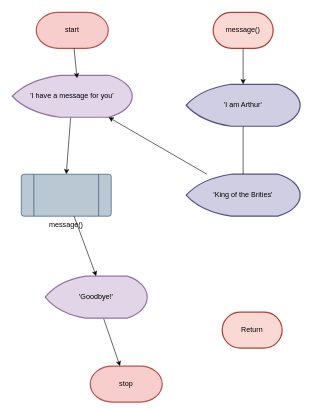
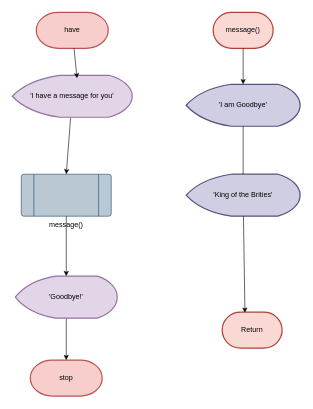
  <mxCell id="0" />
  <mxCell id="1" parent="0" />
- <mxCell id="2" value="start" style="strokeWidth=2;html=1;shape=mxgraph.flowchart.terminator;whiteSpace=wrap;fillColor=#f8cecc;strokeColor=#b85450;" vertex="1" parent="1"><mxGeometry x="60" y="20" width="120" height="60" as="geometry" /></mxCell>
- <mxCell id="3" value="stop" style="strokeWidth=2;html=1;shape=mxgraph.flowchart.terminator;whiteSpace=wrap;fillColor=#f8cecc;strokeColor=#b85450;" vertex="1" parent="1"><mxGeometry x="150" y="610" width="120" height="60" as="geometry" /></mxCell>
+ <mxCell id="2" value="have" style="strokeWidth=2;html=1;shape=mxgraph.flowchart.terminator;whiteSpace=wrap;fillColor=#f8cecc;strokeColor=#b85450;" vertex="1" parent="1"><mxGeometry x="60" y="20" width="120" height="60" as="geometry" /></mxCell>
+ <mxCell id="3" value="stop" style="strokeWidth=2;html=1;shape=mxgraph.flowchart.terminator;whiteSpace=wrap;fillColor=#f8cecc;strokeColor=#b85450;" vertex="1" parent="1"><mxGeometry x="50" y="600" width="120" height="60" as="geometry" /></mxCell>
  <mxCell id="4" style="edgeStyle=none;html=1;entryX=0.5;entryY=0;entryDx=0;entryDy=0;" edge="1" parent="1" source="5" target="8"><mxGeometry relative="1" as="geometry" /></mxCell>
  <mxCell id="5" value="'I have a message for you'" style="strokeWidth=2;html=1;shape=mxgraph.flowchart.display;whiteSpace=wrap;fillColor=#e1d5e7;strokeColor=#9673a6;" vertex="1" parent="1"><mxGeometry x="20" y="125" width="200" height="70" as="geometry" /></mxCell>
  <mxCell id="6" style="edgeStyle=none;html=1;" edge="1" parent="1" source="7" target="3"><mxGeometry relative="1" as="geometry" /></mxCell>
- <mxCell id="7" value="'Goodbye!'" style="strokeWidth=2;html=1;shape=mxgraph.flowchart.display;whiteSpace=wrap;fillColor=#e1d5e7;strokeColor=#9673a6;" vertex="1" parent="1"><mxGeometry x="75" y="460" width="170" height="70" as="geometry" /></mxCell>
+ <mxCell id="7" value="'Goodbye!'" style="strokeWidth=2;html=1;shape=mxgraph.flowchart.display;whiteSpace=wrap;fillColor=#e1d5e7;strokeColor=#9673a6;" vertex="1" parent="1"><mxGeometry x="25" y="460" width="170" height="70" as="geometry" /></mxCell>
  <mxCell id="8" value="message()" style="verticalLabelPosition=bottom;verticalAlign=top;html=1;shape=process;whiteSpace=wrap;rounded=1;size=0.14;arcSize=6;fillColor=#bac8d3;strokeColor=#23445d;" vertex="1" parent="1"><mxGeometry x="35" y="290" width="150" height="70" as="geometry" /></mxCell>
  <mxCell id="9" value="message()" style="strokeWidth=2;html=1;shape=mxgraph.flowchart.terminator;whiteSpace=wrap;fillColor=#fad9d5;strokeColor=#ae4132;" vertex="1" parent="1"><mxGeometry x="355" y="20" width="100" height="60" as="geometry" /></mxCell>
- <mxCell id="10" value="'I am Arthur'" style="strokeWidth=2;html=1;shape=mxgraph.flowchart.display;whiteSpace=wrap;fillColor=#d0cee2;strokeColor=#56517e;" vertex="1" parent="1"><mxGeometry x="310" y="140" width="190" height="70" as="geometry" /></mxCell>
+ <mxCell id="10" value="'I am Goodbye'" style="strokeWidth=2;html=1;shape=mxgraph.flowchart.display;whiteSpace=wrap;fillColor=#d0cee2;strokeColor=#56517e;" vertex="1" parent="1"><mxGeometry x="310" y="140" width="190" height="70" as="geometry" /></mxCell>
  <mxCell id="11" value="'King of the Brities'" style="strokeWidth=2;html=1;shape=mxgraph.flowchart.display;whiteSpace=wrap;fillColor=#d0cee2;strokeColor=#56517e;" vertex="1" parent="1"><mxGeometry x="310" y="290" width="190" height="70" as="geometry" /></mxCell>
  <mxCell id="12" value="Return" style="strokeWidth=2;html=1;shape=mxgraph.flowchart.terminator;whiteSpace=wrap;fillColor=#fad9d5;strokeColor=#ae4132;" vertex="1" parent="1"><mxGeometry x="370" y="520" width="100" height="60" as="geometry" /></mxCell>
  <mxCell id="13" style="edgeStyle=none;html=1;entryX=0.54;entryY=0.071;entryDx=0;entryDy=0;entryPerimeter=0;" edge="1" parent="1" source="2" target="5"><mxGeometry relative="1" as="geometry" /></mxCell>
  <mxCell id="14" style="edgeStyle=none;html=1;entryX=0.5;entryY=0;entryDx=0;entryDy=0;entryPerimeter=0;" edge="1" parent="1" source="8" target="7"><mxGeometry relative="1" as="geometry" /></mxCell>
  <mxCell id="15" style="edgeStyle=none;html=1;entryX=0.5;entryY=0;entryDx=0;entryDy=0;entryPerimeter=0;" edge="1" parent="1" source="9" target="10"><mxGeometry relative="1" as="geometry" /></mxCell>
  <mxCell id="16" style="edgeStyle=none;html=1;entryX=0.5;entryY=0;entryDx=0;entryDy=0;entryPerimeter=0;endArrow=none;" edge="1" parent="1" source="10" target="11"><mxGeometry relative="1" as="geometry" /></mxCell>
- <mxCell id="17" style="edgeStyle=none;html=1;" edge="1" parent="1" source="11" target="5"><mxGeometry relative="1" as="geometry"><mxPoint x="400" y="450" as="targetPoint" /></mxGeometry></mxCell>
+ <mxCell id="17" style="edgeStyle=none;html=1;entryX=0.38;entryY=0.017;entryDx=0;entryDy=0;entryPerimeter=0;" edge="1" parent="1" source="11" target="12"><mxGeometry relative="1" as="geometry"><mxPoint x="400" y="450" as="targetPoint" /></mxGeometry></mxCell>
